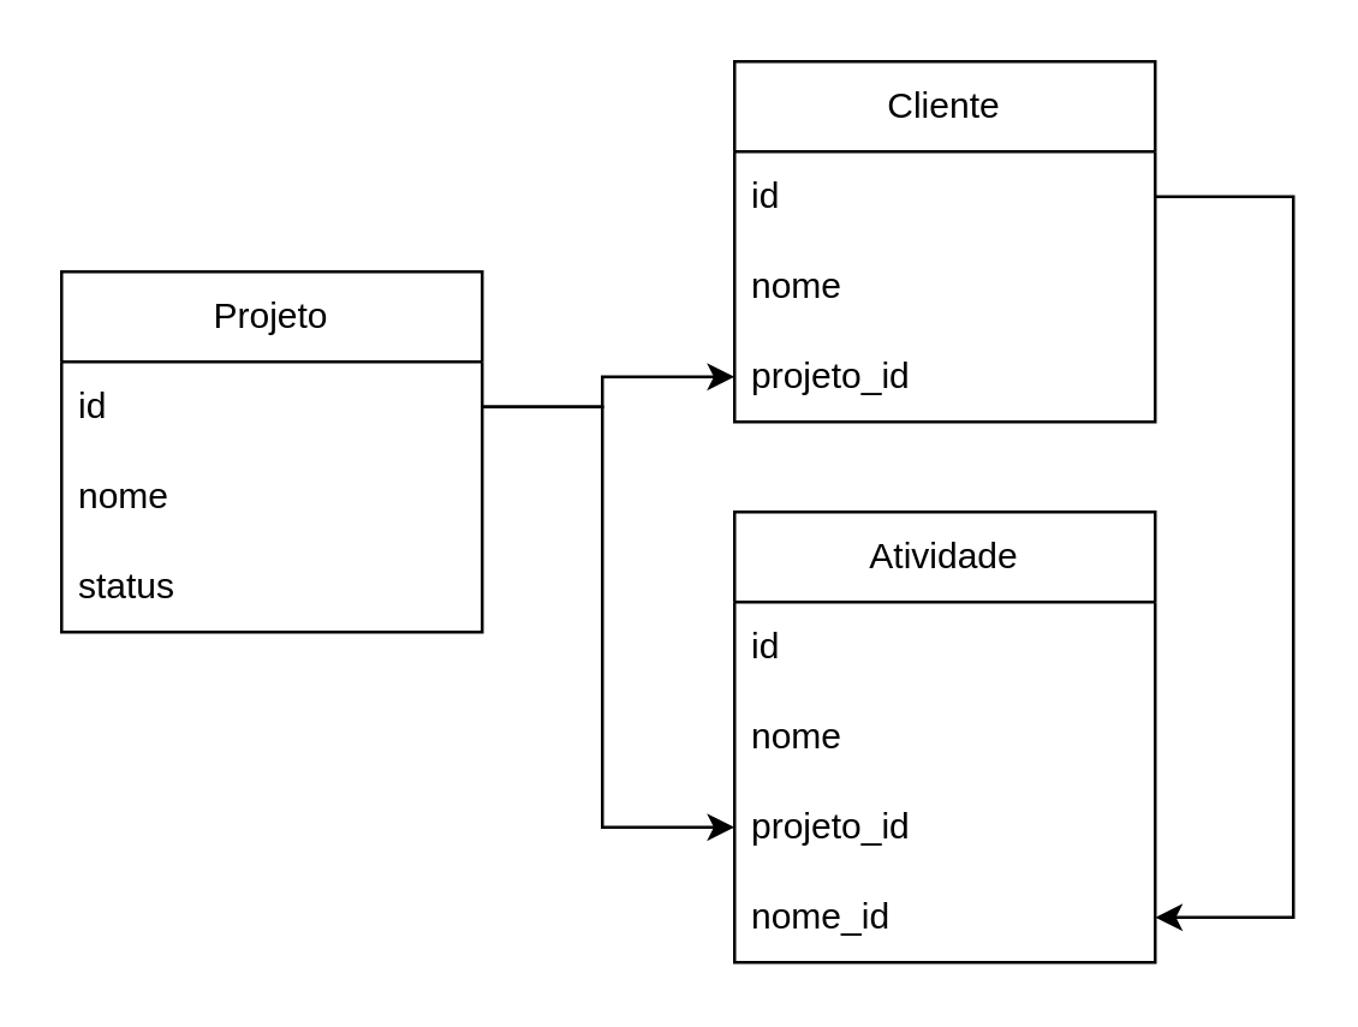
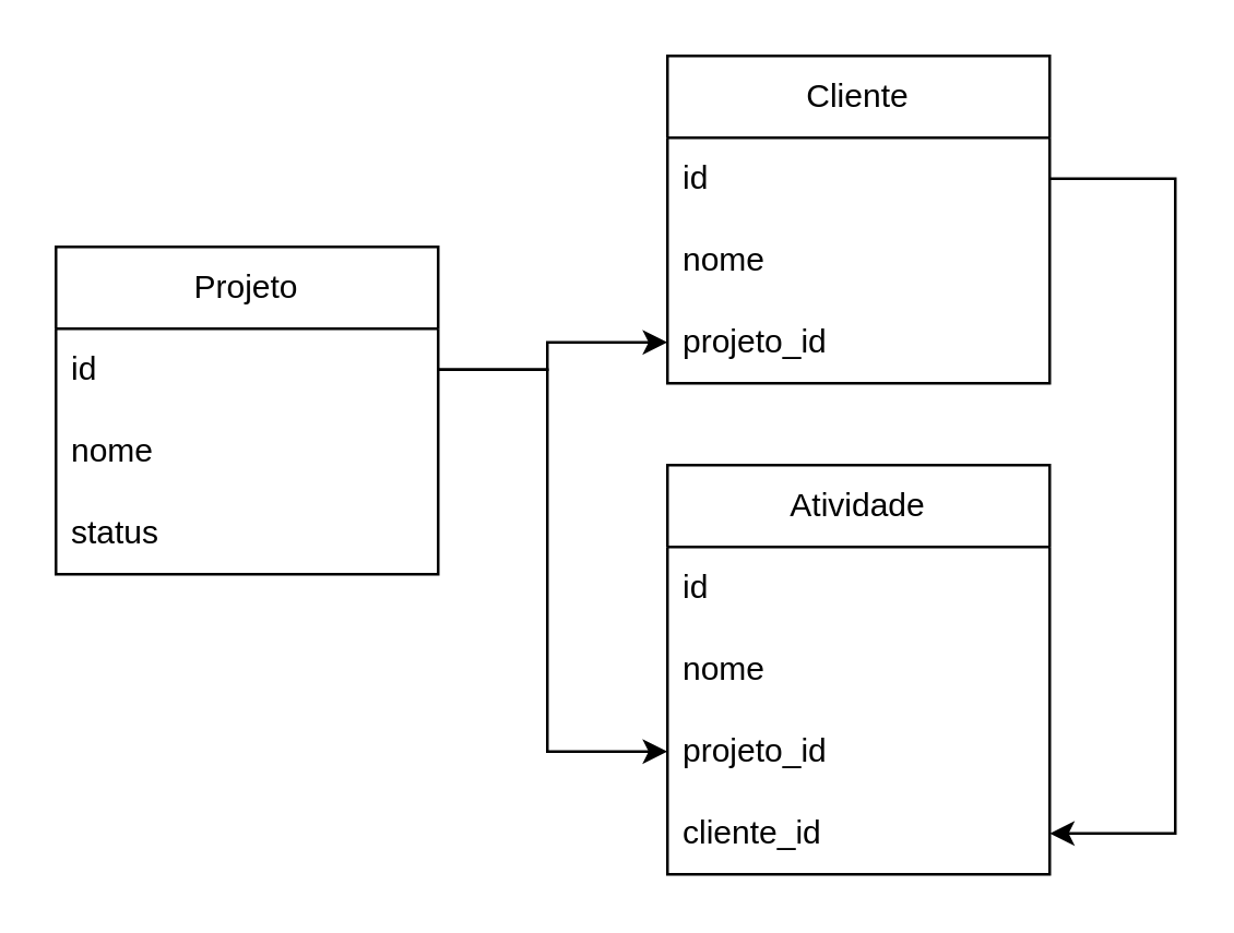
  <mxCell id="0" />
  <mxCell id="1" parent="0" />
  <mxCell id="2" value="Projeto" style="swimlane;fontStyle=0;childLayout=stackLayout;horizontal=1;startSize=30;horizontalStack=0;resizeParent=1;resizeParentMax=0;resizeLast=0;collapsible=1;marginBottom=0;whiteSpace=wrap;html=1;" vertex="1" parent="1"><mxGeometry x="20" y="90" width="140" height="120" as="geometry" /></mxCell>
  <mxCell id="3" value="id" style="text;strokeColor=none;fillColor=none;align=left;verticalAlign=middle;spacingLeft=4;spacingRight=4;overflow=hidden;points=[[0,0.5],[1,0.5]];portConstraint=eastwest;rotatable=0;whiteSpace=wrap;html=1;" vertex="1" parent="2"><mxGeometry y="30" width="140" height="30" as="geometry" /></mxCell>
  <mxCell id="4" value="nome" style="text;strokeColor=none;fillColor=none;align=left;verticalAlign=middle;spacingLeft=4;spacingRight=4;overflow=hidden;points=[[0,0.5],[1,0.5]];portConstraint=eastwest;rotatable=0;whiteSpace=wrap;html=1;" vertex="1" parent="2"><mxGeometry y="60" width="140" height="30" as="geometry" /></mxCell>
  <mxCell id="5" value="status" style="text;strokeColor=none;fillColor=none;align=left;verticalAlign=middle;spacingLeft=4;spacingRight=4;overflow=hidden;points=[[0,0.5],[1,0.5]];portConstraint=eastwest;rotatable=0;whiteSpace=wrap;html=1;" vertex="1" parent="2"><mxGeometry y="90" width="140" height="30" as="geometry" /></mxCell>
  <mxCell id="6" value="Cliente" style="swimlane;fontStyle=0;childLayout=stackLayout;horizontal=1;startSize=30;horizontalStack=0;resizeParent=1;resizeParentMax=0;resizeLast=0;collapsible=1;marginBottom=0;whiteSpace=wrap;html=1;" vertex="1" parent="1"><mxGeometry x="244" y="20" width="140" height="120" as="geometry" /></mxCell>
  <mxCell id="7" value="id" style="text;strokeColor=none;fillColor=none;align=left;verticalAlign=middle;spacingLeft=4;spacingRight=4;overflow=hidden;points=[[0,0.5],[1,0.5]];portConstraint=eastwest;rotatable=0;whiteSpace=wrap;html=1;" vertex="1" parent="6"><mxGeometry y="30" width="140" height="30" as="geometry" /></mxCell>
  <mxCell id="8" value="nome" style="text;strokeColor=none;fillColor=none;align=left;verticalAlign=middle;spacingLeft=4;spacingRight=4;overflow=hidden;points=[[0,0.5],[1,0.5]];portConstraint=eastwest;rotatable=0;whiteSpace=wrap;html=1;" vertex="1" parent="6"><mxGeometry y="60" width="140" height="30" as="geometry" /></mxCell>
  <mxCell id="9" value="projeto_id" style="text;strokeColor=none;fillColor=none;align=left;verticalAlign=middle;spacingLeft=4;spacingRight=4;overflow=hidden;points=[[0,0.5],[1,0.5]];portConstraint=eastwest;rotatable=0;whiteSpace=wrap;html=1;" vertex="1" parent="6"><mxGeometry y="90" width="140" height="30" as="geometry" /></mxCell>
  <mxCell id="10" value="Atividade" style="swimlane;fontStyle=0;childLayout=stackLayout;horizontal=1;startSize=30;horizontalStack=0;resizeParent=1;resizeParentMax=0;resizeLast=0;collapsible=1;marginBottom=0;whiteSpace=wrap;html=1;" vertex="1" parent="1"><mxGeometry x="244" y="170" width="140" height="150" as="geometry" /></mxCell>
  <mxCell id="11" value="id" style="text;strokeColor=none;fillColor=none;align=left;verticalAlign=middle;spacingLeft=4;spacingRight=4;overflow=hidden;points=[[0,0.5],[1,0.5]];portConstraint=eastwest;rotatable=0;whiteSpace=wrap;html=1;" vertex="1" parent="10"><mxGeometry y="30" width="140" height="30" as="geometry" /></mxCell>
  <mxCell id="12" value="nome" style="text;strokeColor=none;fillColor=none;align=left;verticalAlign=middle;spacingLeft=4;spacingRight=4;overflow=hidden;points=[[0,0.5],[1,0.5]];portConstraint=eastwest;rotatable=0;whiteSpace=wrap;html=1;" vertex="1" parent="10"><mxGeometry y="60" width="140" height="30" as="geometry" /></mxCell>
  <mxCell id="13" value="projeto_id" style="text;strokeColor=none;fillColor=none;align=left;verticalAlign=middle;spacingLeft=4;spacingRight=4;overflow=hidden;points=[[0,0.5],[1,0.5]];portConstraint=eastwest;rotatable=0;whiteSpace=wrap;html=1;" vertex="1" parent="10"><mxGeometry y="90" width="140" height="30" as="geometry" /></mxCell>
- <mxCell id="14" value="nome_id" style="text;strokeColor=none;fillColor=none;align=left;verticalAlign=middle;spacingLeft=4;spacingRight=4;overflow=hidden;points=[[0,0.5],[1,0.5]];portConstraint=eastwest;rotatable=0;whiteSpace=wrap;html=1;" vertex="1" parent="10"><mxGeometry y="120" width="140" height="30" as="geometry" /></mxCell>
+ <mxCell id="14" value="cliente_id" style="text;strokeColor=none;fillColor=none;align=left;verticalAlign=middle;spacingLeft=4;spacingRight=4;overflow=hidden;points=[[0,0.5],[1,0.5]];portConstraint=eastwest;rotatable=0;whiteSpace=wrap;html=1;" vertex="1" parent="10"><mxGeometry y="120" width="140" height="30" as="geometry" /></mxCell>
  <mxCell id="15" value="" style="endArrow=classic;html=1;rounded=0;exitX=1;exitY=0.5;exitDx=0;exitDy=0;entryX=0;entryY=0.5;entryDx=0;entryDy=0;" edge="1" parent="1" source="3" target="13"><mxGeometry width="50" height="50" relative="1" as="geometry"><mxPoint x="140" y="360" as="sourcePoint" /><mxPoint x="240" y="310" as="targetPoint" /><Array as="points"><mxPoint x="200" y="135" /><mxPoint x="200" y="275" /></Array></mxGeometry></mxCell>
  <mxCell id="16" value="" style="endArrow=classic;html=1;rounded=0;entryX=0;entryY=0.5;entryDx=0;entryDy=0;exitX=1;exitY=0.5;exitDx=0;exitDy=0;" edge="1" parent="1" source="3" target="9"><mxGeometry width="50" height="50" relative="1" as="geometry"><mxPoint x="160" y="100" as="sourcePoint" /><mxPoint x="160" y="300" as="targetPoint" /><Array as="points"><mxPoint x="200" y="135" /><mxPoint x="200" y="125" /></Array></mxGeometry></mxCell>
  <mxCell id="17" value="" style="endArrow=classic;html=1;rounded=0;exitX=1;exitY=0.5;exitDx=0;exitDy=0;entryX=1;entryY=0.5;entryDx=0;entryDy=0;" edge="1" parent="1" source="7" target="14"><mxGeometry width="50" height="50" relative="1" as="geometry"><mxPoint x="440" y="170" as="sourcePoint" /><mxPoint x="490" y="120" as="targetPoint" /><Array as="points"><mxPoint x="430" y="65" /><mxPoint x="430" y="305" /></Array></mxGeometry></mxCell>
